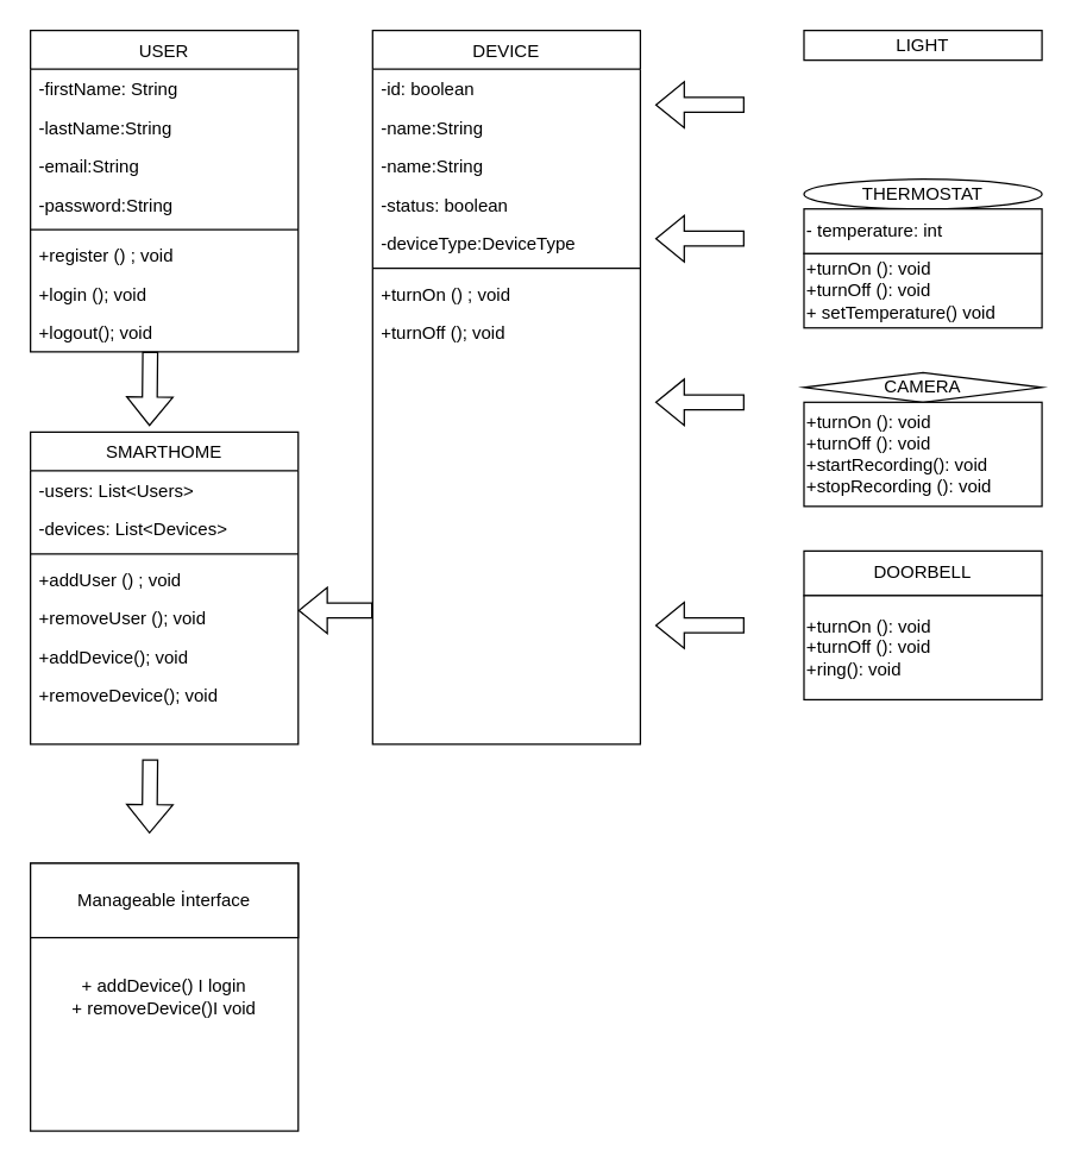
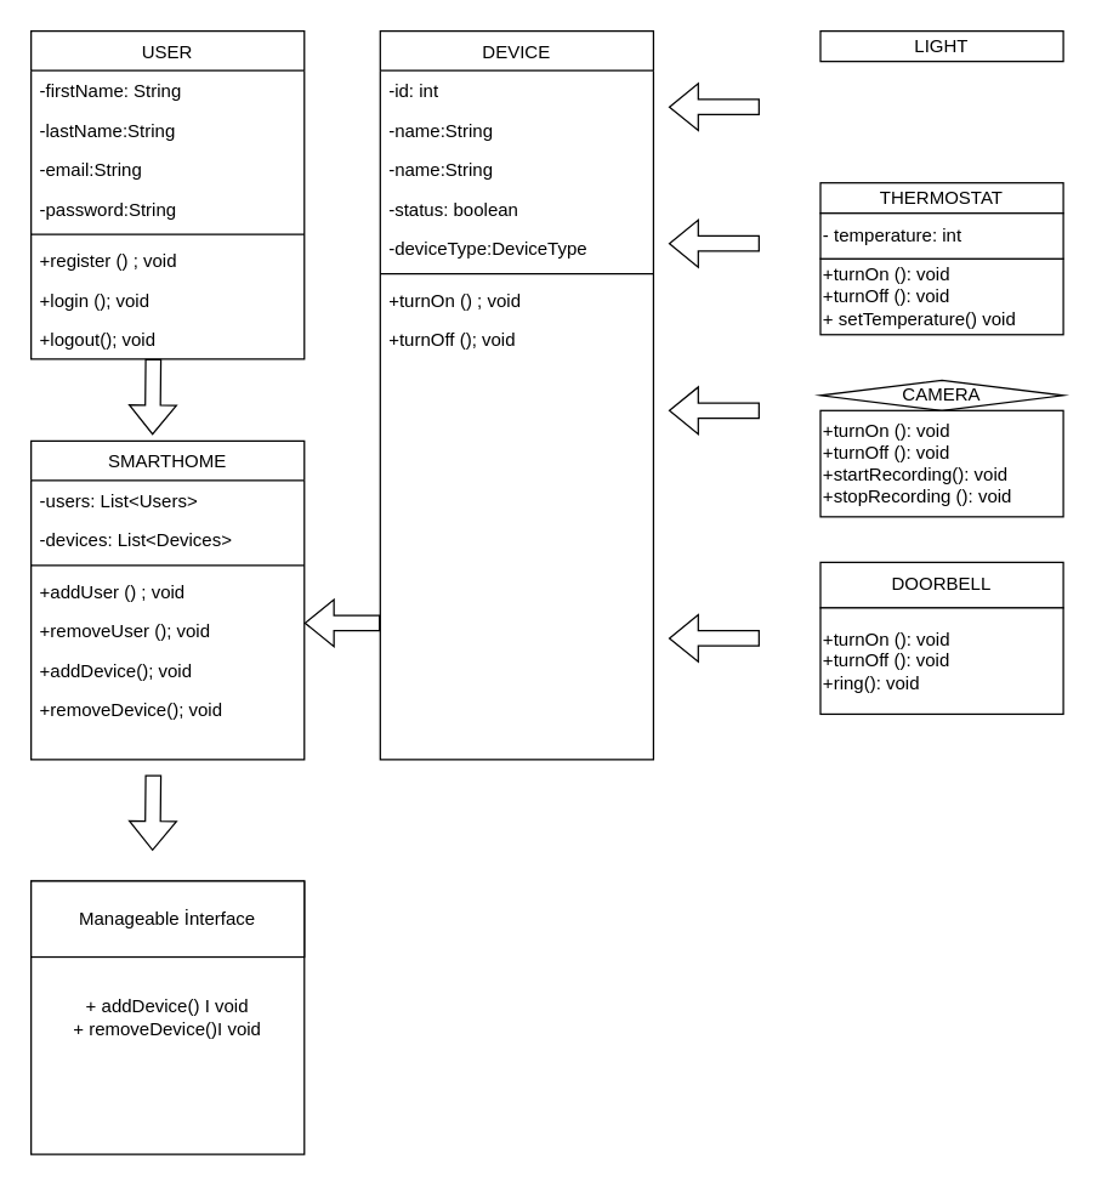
  <mxCell id="0" />
  <mxCell id="1" parent="0" />
  <mxCell id="2" value="USER" style="swimlane;fontStyle=0;align=center;verticalAlign=top;childLayout=stackLayout;horizontal=1;startSize=26;horizontalStack=0;resizeParent=1;resizeLast=0;collapsible=1;marginBottom=0;rounded=0;shadow=0;strokeWidth=1;" parent="1" vertex="1"><mxGeometry x="20" width="180" height="216" as="geometry" y="20"><mxRectangle x="550" y="140" width="160" height="26" as="alternateBounds" /></mxGeometry></mxCell>
  <mxCell id="3" value="-firstName: String" style="text;align=left;verticalAlign=top;spacingLeft=4;spacingRight=4;overflow=hidden;rotatable=0;points=[[0,0.5],[1,0.5]];portConstraint=eastwest;html=1;" parent="2" vertex="1"><mxGeometry y="26" width="180" height="26" as="geometry" /></mxCell>
  <mxCell id="4" value="-lastName:String" style="text;align=left;verticalAlign=top;spacingLeft=4;spacingRight=4;overflow=hidden;rotatable=0;points=[[0,0.5],[1,0.5]];portConstraint=eastwest;rounded=0;shadow=0;html=0;" parent="2" vertex="1"><mxGeometry y="52" width="180" height="26" as="geometry" /></mxCell>
  <mxCell id="5" value="-email:String" style="text;align=left;verticalAlign=top;spacingLeft=4;spacingRight=4;overflow=hidden;rotatable=0;points=[[0,0.5],[1,0.5]];portConstraint=eastwest;rounded=0;shadow=0;html=0;" parent="2" vertex="1"><mxGeometry y="78" width="180" height="26" as="geometry" /></mxCell>
  <mxCell id="6" value="-password:String" style="text;align=left;verticalAlign=top;spacingLeft=4;spacingRight=4;overflow=hidden;rotatable=0;points=[[0,0.5],[1,0.5]];portConstraint=eastwest;rounded=0;shadow=0;html=0;" parent="2" vertex="1"><mxGeometry y="104" width="180" height="26" as="geometry" /></mxCell>
  <mxCell id="7" value="" style="line;html=1;strokeWidth=1;align=left;verticalAlign=middle;spacingTop=-1;spacingLeft=3;spacingRight=3;rotatable=0;labelPosition=right;points=[];portConstraint=eastwest;" parent="2" vertex="1"><mxGeometry y="130" width="180" height="8" as="geometry" /></mxCell>
  <mxCell id="8" value="+register () ; void" style="text;align=left;verticalAlign=top;spacingLeft=4;spacingRight=4;overflow=hidden;rotatable=0;points=[[0,0.5],[1,0.5]];portConstraint=eastwest;" parent="2" vertex="1"><mxGeometry y="138" width="180" height="26" as="geometry" /></mxCell>
  <mxCell id="9" value="+login (); void" style="text;align=left;verticalAlign=top;spacingLeft=4;spacingRight=4;overflow=hidden;rotatable=0;points=[[0,0.5],[1,0.5]];portConstraint=eastwest;" parent="2" vertex="1"><mxGeometry y="164" width="180" height="26" as="geometry" /></mxCell>
  <mxCell id="10" value="+logout(); void" style="text;align=left;verticalAlign=top;spacingLeft=4;spacingRight=4;overflow=hidden;rotatable=0;points=[[0,0.5],[1,0.5]];portConstraint=eastwest;" vertex="1" parent="2"><mxGeometry y="190" width="180" height="26" as="geometry" /></mxCell>
  <mxCell id="11" value="DEVICE" style="swimlane;fontStyle=0;align=center;verticalAlign=top;childLayout=stackLayout;horizontal=1;startSize=26;horizontalStack=0;resizeParent=1;resizeLast=0;collapsible=1;marginBottom=0;rounded=0;shadow=0;strokeWidth=1;" vertex="1" parent="1"><mxGeometry x="250" width="180" height="480" as="geometry" y="20"><mxRectangle x="550" y="140" width="160" height="26" as="alternateBounds" /></mxGeometry></mxCell>
- <mxCell id="12" value="-id: boolean" style="text;align=left;verticalAlign=top;spacingLeft=4;spacingRight=4;overflow=hidden;rotatable=0;points=[[0,0.5],[1,0.5]];portConstraint=eastwest;html=1;" vertex="1" parent="11"><mxGeometry y="26" width="180" height="26" as="geometry" /></mxCell>
+ <mxCell id="12" value="-id: int" style="text;align=left;verticalAlign=top;spacingLeft=4;spacingRight=4;overflow=hidden;rotatable=0;points=[[0,0.5],[1,0.5]];portConstraint=eastwest;html=1;" vertex="1" parent="11"><mxGeometry y="26" width="180" height="26" as="geometry" /></mxCell>
  <mxCell id="13" value="-name:String" style="text;align=left;verticalAlign=top;spacingLeft=4;spacingRight=4;overflow=hidden;rotatable=0;points=[[0,0.5],[1,0.5]];portConstraint=eastwest;rounded=0;shadow=0;html=0;" vertex="1" parent="11"><mxGeometry y="52" width="180" height="26" as="geometry" /></mxCell>
  <mxCell id="14" value="-name:String" style="text;align=left;verticalAlign=top;spacingLeft=4;spacingRight=4;overflow=hidden;rotatable=0;points=[[0,0.5],[1,0.5]];portConstraint=eastwest;rounded=0;shadow=0;html=0;" vertex="1" parent="11"><mxGeometry y="78" width="180" height="26" as="geometry" /></mxCell>
  <mxCell id="15" value="-status: boolean" style="text;align=left;verticalAlign=top;spacingLeft=4;spacingRight=4;overflow=hidden;rotatable=0;points=[[0,0.5],[1,0.5]];portConstraint=eastwest;rounded=0;shadow=0;html=0;" vertex="1" parent="11"><mxGeometry y="104" width="180" height="26" as="geometry" /></mxCell>
  <mxCell id="16" value="-deviceType:DeviceType" style="text;align=left;verticalAlign=top;spacingLeft=4;spacingRight=4;overflow=hidden;rotatable=0;points=[[0,0.5],[1,0.5]];portConstraint=eastwest;rounded=0;shadow=0;html=0;" vertex="1" parent="11"><mxGeometry y="130" width="180" height="26" as="geometry" /></mxCell>
  <mxCell id="17" value="" style="line;html=1;strokeWidth=1;align=left;verticalAlign=middle;spacingTop=-1;spacingLeft=3;spacingRight=3;rotatable=0;labelPosition=right;points=[];portConstraint=eastwest;" vertex="1" parent="11"><mxGeometry y="156" width="180" height="8" as="geometry" /></mxCell>
  <mxCell id="18" value="+turnOn () ; void" style="text;align=left;verticalAlign=top;spacingLeft=4;spacingRight=4;overflow=hidden;rotatable=0;points=[[0,0.5],[1,0.5]];portConstraint=eastwest;" vertex="1" parent="11"><mxGeometry y="164" width="180" height="26" as="geometry" /></mxCell>
  <mxCell id="19" value="+turnOff (); void" style="text;align=left;verticalAlign=top;spacingLeft=4;spacingRight=4;overflow=hidden;rotatable=0;points=[[0,0.5],[1,0.5]];portConstraint=eastwest;" vertex="1" parent="11"><mxGeometry y="190" width="180" height="26" as="geometry" /></mxCell>
  <mxCell id="20" value="SMARTHOME" style="swimlane;fontStyle=0;align=center;verticalAlign=top;childLayout=stackLayout;horizontal=1;startSize=26;horizontalStack=0;resizeParent=1;resizeLast=0;collapsible=1;marginBottom=0;rounded=0;shadow=0;strokeWidth=1;" vertex="1" parent="1"><mxGeometry x="20" y="290" width="180" height="210" as="geometry"><mxRectangle x="550" y="140" width="160" height="26" as="alternateBounds" /></mxGeometry></mxCell>
  <mxCell id="21" value="-users: List&amp;lt;Users&amp;gt;" style="text;align=left;verticalAlign=top;spacingLeft=4;spacingRight=4;overflow=hidden;rotatable=0;points=[[0,0.5],[1,0.5]];portConstraint=eastwest;html=1;" vertex="1" parent="20"><mxGeometry y="26" width="180" height="26" as="geometry" /></mxCell>
  <mxCell id="22" value="-devices: List&lt;Devices&gt;" style="text;align=left;verticalAlign=top;spacingLeft=4;spacingRight=4;overflow=hidden;rotatable=0;points=[[0,0.5],[1,0.5]];portConstraint=eastwest;rounded=0;shadow=0;html=0;" vertex="1" parent="20"><mxGeometry y="52" width="180" height="26" as="geometry" /></mxCell>
  <mxCell id="23" value="" style="line;html=1;strokeWidth=1;align=left;verticalAlign=middle;spacingTop=-1;spacingLeft=3;spacingRight=3;rotatable=0;labelPosition=right;points=[];portConstraint=eastwest;" vertex="1" parent="20"><mxGeometry y="78" width="180" height="8" as="geometry" /></mxCell>
  <mxCell id="24" value="+addUser () ; void" style="text;align=left;verticalAlign=top;spacingLeft=4;spacingRight=4;overflow=hidden;rotatable=0;points=[[0,0.5],[1,0.5]];portConstraint=eastwest;" vertex="1" parent="20"><mxGeometry y="86" width="180" height="26" as="geometry" /></mxCell>
  <mxCell id="25" value="+removeUser (); void" style="text;align=left;verticalAlign=top;spacingLeft=4;spacingRight=4;overflow=hidden;rotatable=0;points=[[0,0.5],[1,0.5]];portConstraint=eastwest;" vertex="1" parent="20"><mxGeometry y="112" width="180" height="26" as="geometry" /></mxCell>
  <mxCell id="26" value="+addDevice(); void" style="text;align=left;verticalAlign=top;spacingLeft=4;spacingRight=4;overflow=hidden;rotatable=0;points=[[0,0.5],[1,0.5]];portConstraint=eastwest;" vertex="1" parent="20"><mxGeometry y="138" width="180" height="26" as="geometry" /></mxCell>
  <mxCell id="27" value="+removeDevice(); void" style="text;align=left;verticalAlign=top;spacingLeft=4;spacingRight=4;overflow=hidden;rotatable=0;points=[[0,0.5],[1,0.5]];portConstraint=eastwest;" vertex="1" parent="20"><mxGeometry y="164" width="180" height="26" as="geometry" /></mxCell>
  <mxCell id="28" value="LIGHT" style="rounded=0;whiteSpace=wrap;html=1;" vertex="1" parent="1"><mxGeometry x="540" width="160" height="20" as="geometry" y="20" /></mxCell>
- <mxCell id="29" value="THERMOSTAT" style="ellipse;whiteSpace=wrap;html=1;" vertex="1" parent="1"><mxGeometry x="540" y="120" width="160" height="20" as="geometry" /></mxCell>
+ <mxCell id="29" value="THERMOSTAT" style="rounded=0;whiteSpace=wrap;html=1;" vertex="1" parent="1"><mxGeometry x="540" y="120" width="160" height="20" as="geometry" /></mxCell>
  <mxCell id="30" value="CAMERA" style="rhombus;whiteSpace=wrap;html=1;" vertex="1" parent="1"><mxGeometry x="540" y="250" width="160" height="20" as="geometry" /></mxCell>
  <mxCell id="31" value="DOORBELL" style="rounded=0;whiteSpace=wrap;html=1;" vertex="1" parent="1"><mxGeometry x="540" y="370" width="160" height="30" as="geometry" /></mxCell>
  <mxCell id="32" value="&lt;div style=&quot;&quot;&gt;+turnOn (): void&lt;/div&gt;&lt;div style=&quot;&quot;&gt;+turnOff (): void&lt;/div&gt;&lt;div style=&quot;&quot;&gt;+ &lt;span class=&quot;hljs-built_in&quot;&gt;setTemperature&lt;/span&gt;() void&lt;br&gt;&lt;/div&gt;" style="rounded=0;whiteSpace=wrap;html=1;align=left;" vertex="1" parent="1"><mxGeometry x="540" y="170" width="160" height="50" as="geometry" /></mxCell>
  <mxCell id="33" value="&lt;div style=&quot;&quot;&gt;+turnOn (): void&lt;/div&gt;&lt;div style=&quot;&quot;&gt;+turnOff (): void&lt;/div&gt;&lt;div style=&quot;&quot;&gt;+startRecording(): void&lt;/div&gt;&lt;div style=&quot;&quot;&gt;+stopRecording (): void&lt;/div&gt;" style="rounded=0;whiteSpace=wrap;html=1;align=left;" vertex="1" parent="1"><mxGeometry x="540" y="270" width="160" height="70" as="geometry" /></mxCell>
  <mxCell id="34" value="&lt;div style=&quot;&quot;&gt;+turnOn (): void&lt;/div&gt;&lt;div style=&quot;&quot;&gt;+turnOff (): void&lt;/div&gt;&lt;div style=&quot;&quot;&gt;+ring(): void&lt;/div&gt;" style="rounded=0;whiteSpace=wrap;html=1;align=left;" vertex="1" parent="1"><mxGeometry x="540" y="400" width="160" height="70" as="geometry" /></mxCell>
  <mxCell id="35" value="" style="shape=flexArrow;endArrow=classic;html=1;rounded=0;" edge="1" parent="1"><mxGeometry width="50" height="50" relative="1" as="geometry"><mxPoint x="500" y="70" as="sourcePoint" /><mxPoint x="440" y="70" as="targetPoint" /></mxGeometry></mxCell>
  <mxCell id="36" value="" style="shape=flexArrow;endArrow=classic;html=1;rounded=0;" edge="1" parent="1"><mxGeometry width="50" height="50" relative="1" as="geometry"><mxPoint x="500" y="160" as="sourcePoint" /><mxPoint x="440" y="160" as="targetPoint" /></mxGeometry></mxCell>
  <mxCell id="37" value="" style="shape=flexArrow;endArrow=classic;html=1;rounded=0;" edge="1" parent="1"><mxGeometry width="50" height="50" relative="1" as="geometry"><mxPoint x="500" y="270" as="sourcePoint" /><mxPoint x="440" y="270" as="targetPoint" /></mxGeometry></mxCell>
  <mxCell id="38" value="" style="shape=flexArrow;endArrow=classic;html=1;rounded=0;" edge="1" parent="1"><mxGeometry width="50" height="50" relative="1" as="geometry"><mxPoint x="500" y="420" as="sourcePoint" /><mxPoint x="440" y="420" as="targetPoint" /></mxGeometry></mxCell>
- <mxCell id="39" value="+ &lt;span class=&quot;hljs-built_in&quot;&gt;addDevice&lt;/span&gt;() I login&lt;div&gt;&lt;span style=&quot;background-color: initial;&quot;&gt;+ &lt;/span&gt;&lt;span style=&quot;background-color: initial;&quot; class=&quot;hljs-built_in&quot;&gt;removeDevice&lt;/span&gt;&lt;span style=&quot;background-color: initial;&quot;&gt;()I void&lt;/span&gt;&lt;/div&gt;" style="whiteSpace=wrap;html=1;aspect=fixed;" vertex="1" parent="1"><mxGeometry x="20" y="580" width="180" height="180" as="geometry" /></mxCell>
+ <mxCell id="39" value="+ &lt;span class=&quot;hljs-built_in&quot;&gt;addDevice&lt;/span&gt;() I void&lt;div&gt;&lt;span style=&quot;background-color: initial;&quot;&gt;+ &lt;/span&gt;&lt;span style=&quot;background-color: initial;&quot; class=&quot;hljs-built_in&quot;&gt;removeDevice&lt;/span&gt;&lt;span style=&quot;background-color: initial;&quot;&gt;()I void&lt;/span&gt;&lt;/div&gt;" style="whiteSpace=wrap;html=1;aspect=fixed;" vertex="1" parent="1"><mxGeometry x="20" y="580" width="180" height="180" as="geometry" /></mxCell>
  <mxCell id="40" value="Manageable İnterface" style="rounded=0;whiteSpace=wrap;html=1;" vertex="1" parent="1"><mxGeometry x="20" y="580" width="180" height="50" as="geometry" /></mxCell>
  <mxCell id="41" value="" style="shape=flexArrow;endArrow=classic;html=1;rounded=0;" edge="1" parent="1"><mxGeometry width="50" height="50" relative="1" as="geometry"><mxPoint x="100.5" y="510" as="sourcePoint" /><mxPoint x="100" y="560" as="targetPoint" /></mxGeometry></mxCell>
  <mxCell id="42" value="" style="shape=flexArrow;endArrow=classic;html=1;rounded=0;" edge="1" parent="1"><mxGeometry width="50" height="50" relative="1" as="geometry"><mxPoint x="100.5" y="236" as="sourcePoint" /><mxPoint x="100" y="286" as="targetPoint" /></mxGeometry></mxCell>
  <mxCell id="43" value="" style="shape=flexArrow;endArrow=classic;html=1;rounded=0;" edge="1" parent="1"><mxGeometry width="50" height="50" relative="1" as="geometry"><mxPoint x="250" y="410" as="sourcePoint" /><mxPoint x="200" y="410" as="targetPoint" /></mxGeometry></mxCell>
  <mxCell id="44" value="- temperature: int" style="rounded=0;whiteSpace=wrap;html=1;align=left;" vertex="1" parent="1"><mxGeometry x="540" y="140" width="160" height="30" as="geometry" /></mxCell>
